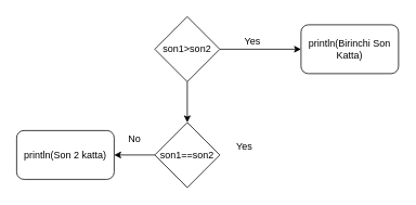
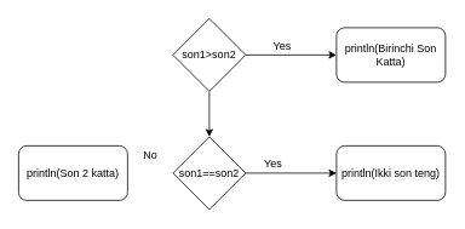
  <mxCell id="0" />
  <mxCell id="1" parent="0" />
  <mxCell id="2" value="" style="edgeStyle=orthogonalEdgeStyle;rounded=0;orthogonalLoop=1;jettySize=auto;html=1;" edge="1" parent="1" source="4" target="5"><mxGeometry relative="1" as="geometry" /></mxCell>
  <mxCell id="3" value="" style="edgeStyle=orthogonalEdgeStyle;rounded=0;orthogonalLoop=1;jettySize=auto;html=1;" edge="1" parent="1" source="4" target="9"><mxGeometry relative="1" as="geometry" /></mxCell>
  <mxCell id="4" value="son1&amp;gt;son2" style="rhombus;whiteSpace=wrap;html=1;" vertex="1" parent="1"><mxGeometry x="190" y="20" width="80" height="80" as="geometry" /></mxCell>
  <mxCell id="5" value="println(Birinchi Son Katta)" style="rounded=1;whiteSpace=wrap;html=1;" vertex="1" parent="1"><mxGeometry x="370" y="30" width="120" height="60" as="geometry" /></mxCell>
  <mxCell id="6" value="Yes" style="text;html=1;align=center;verticalAlign=middle;resizable=0;points=[];autosize=1;strokeColor=none;" vertex="1" parent="1"><mxGeometry x="295" y="40" width="30" height="20" as="geometry" /></mxCell>
- <mxCell id="8" value="" style="edgeStyle=orthogonalEdgeStyle;rounded=0;orthogonalLoop=1;jettySize=auto;html=1;" edge="1" parent="1" source="9" target="11"><mxGeometry relative="1" as="geometry" /></mxCell>
+ <mxCell id="7" value="" style="edgeStyle=orthogonalEdgeStyle;rounded=0;orthogonalLoop=1;jettySize=auto;html=1;" edge="1" parent="1" source="9" target="10"><mxGeometry relative="1" as="geometry" /></mxCell>
  <mxCell id="9" value="son1==son2" style="rhombus;whiteSpace=wrap;html=1;" vertex="1" parent="1"><mxGeometry x="190" y="150" width="80" height="80" as="geometry" /></mxCell>
+ <mxCell id="10" value="println(Ikki son teng)" style="rounded=1;whiteSpace=wrap;html=1;" vertex="1" parent="1"><mxGeometry x="370" y="160" width="120" height="60" as="geometry" /></mxCell>
  <mxCell id="11" value="println(Son 2 katta)" style="rounded=1;whiteSpace=wrap;html=1;" vertex="1" parent="1"><mxGeometry x="20" y="160" width="120" height="60" as="geometry" /></mxCell>
  <mxCell id="12" value="Yes" style="text;html=1;align=center;verticalAlign=middle;resizable=0;points=[];autosize=1;strokeColor=none;" vertex="1" parent="1"><mxGeometry x="285" y="170" width="30" height="20" as="geometry" /></mxCell>
  <mxCell id="13" value="No" style="text;html=1;align=center;verticalAlign=middle;resizable=0;points=[];autosize=1;strokeColor=none;" vertex="1" parent="1"><mxGeometry x="150" y="160" width="30" height="20" as="geometry" /></mxCell>
